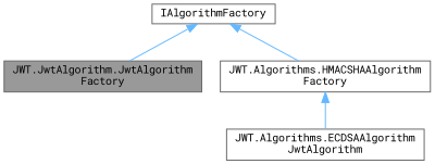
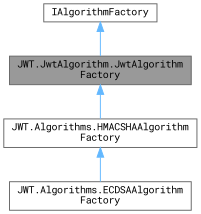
  digraph {
    fontname="Roboto Mono"
    node [color=gray40 fillcolor=white fontname="Roboto Mono" fontsize=10 shape=box style=filled]
    edge [color=steelblue1 dir=back fontname="Roboto Mono" fontsize=10 labelfontname=Helvetica labelfontsize=10 style=solid]
    n1 [fillcolor=grey60 fontcolor=black height=0.2 label="JWT.JwtAlgorithm.JwtAlgorithm\lFactory" width=0.4]
    n2 [height=0.2 label="JWT.Algorithms.HMACSHAAlgorithm\lFactory" width=0.4]
-   n3 [height=0.2 label="JWT.Algorithms.ECDSAAlgorithm\lJwtAlgorithm" width=0.4]
+   n3 [height=0.2 label="JWT.Algorithms.ECDSAAlgorithm\lFactory" width=0.4]
    n4 [height=0.2 label=IAlgorithmFactory width=0.4]
-   n4 -> n2
+   n1 -> n2
    n2 -> n3
    n4 -> n1
  }
